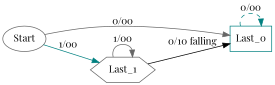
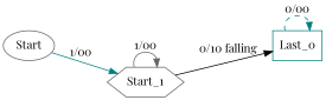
  digraph {
    fontname="Playfair Display"
    rankdir=LR
    node [color=gray40 fontname="Playfair Display"]
    edge [color=gray40 fontname="Playfair Display" style=solid]
    Start [shape=ellipse]
    Last_0 [color=teal shape=box]
-   Last_1 [shape=hexagon]
-   Start -> Last_0 [label="0/00"]
+   Last_1 [shape=hexagon label=Start_1]
    Start -> Last_1 [color=teal label="1/00"]
    Last_0 -> Last_0 [color=teal label="0/00" style=dashed]
    Last_1 -> Last_0 [color=black label="0/10 falling"]
    Last_1 -> Last_1 [label="1/00"]
  }
